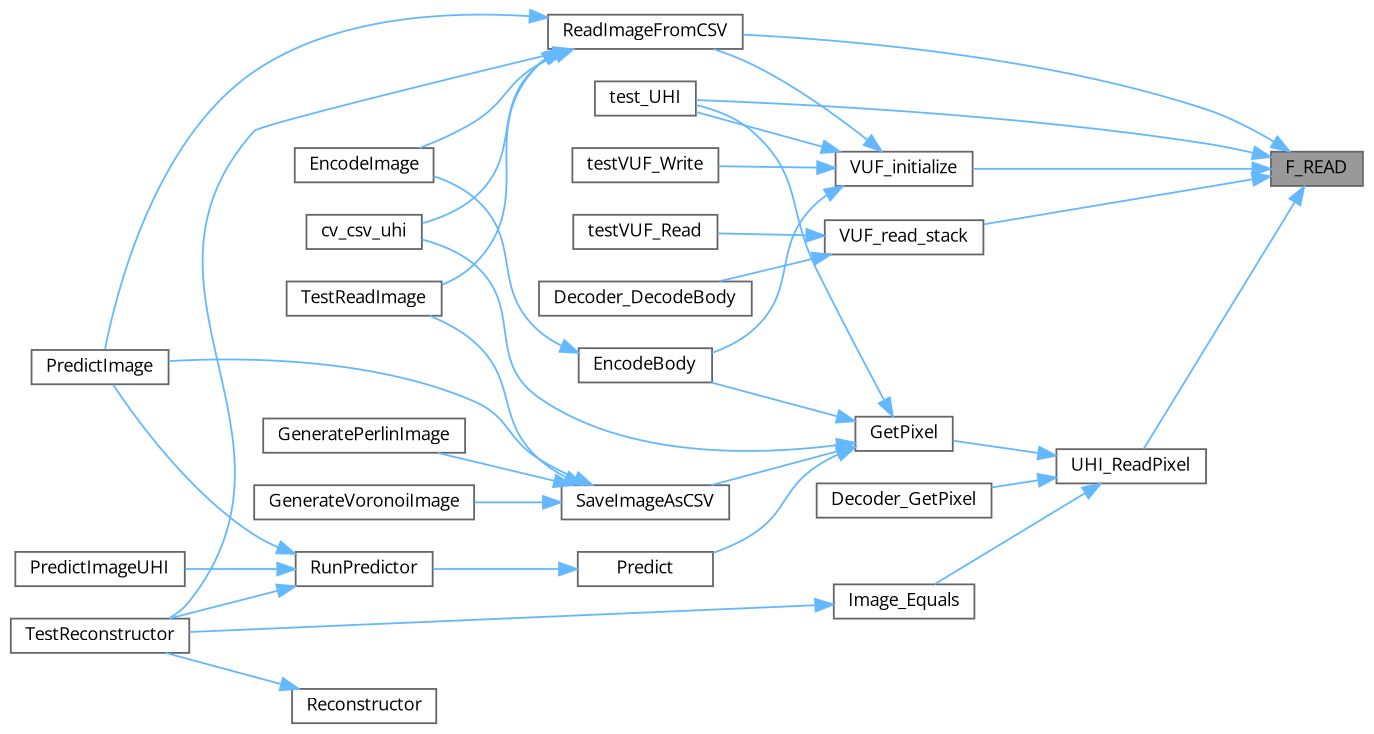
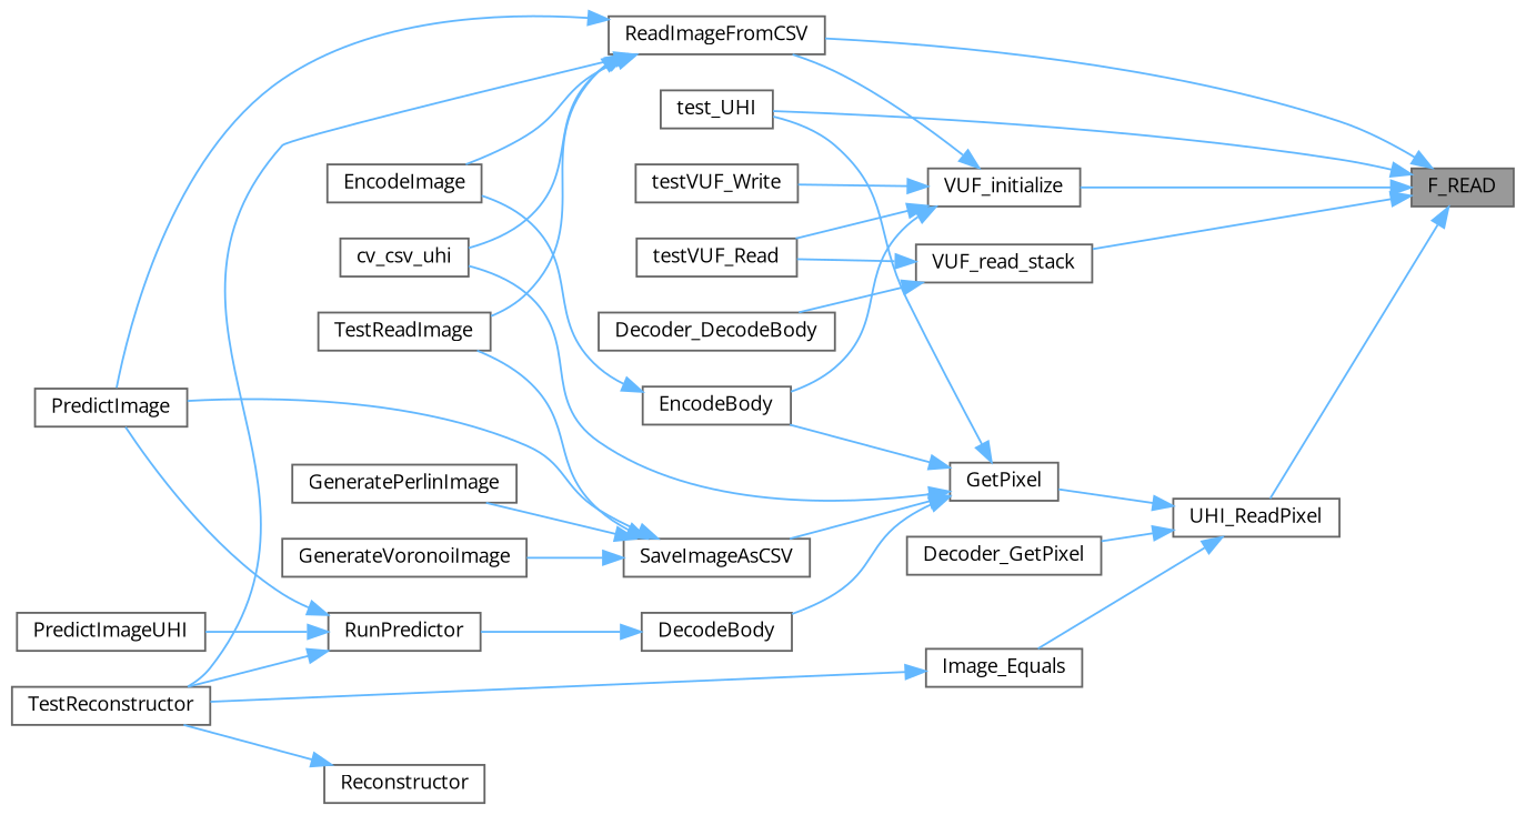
  digraph {
    fontname="Open Sans"
    rankdir=RL
    node [color=grey40 fillcolor=white fontname="Open Sans" fontsize=10 shape=box style=filled]
    edge [color=steelblue1 dir=back fontname="Open Sans" fontsize=10 labelfontname=Helvetica labelfontsize=10 style=solid]
    n1 [color=gray40 fillcolor=grey60 fontcolor=black height=0.2 label=F_READ width=0.4]
    n2 [height=0.2 label=ReadImageFromCSV width=0.4]
    n3 [height=0.2 label=UHI_ReadPixel width=0.4]
    n4 [height=0.2 label=VUF_initialize width=0.4]
    n5 [height=0.2 label=VUF_read_stack width=0.4]
    n6 [height=0.2 label=test_UHI width=0.4]
    n7 [height=0.2 label=cv_csv_uhi width=0.4]
    n8 [height=0.2 label=EncodeImage width=0.4]
    n9 [height=0.2 label=PredictImage width=0.4]
    n10 [height=0.2 label=TestReadImage width=0.4]
    n11 [height=0.2 label=TestReconstructor width=0.4]
    n12 [height=0.2 label=GetPixel width=0.4]
    n13 [height=0.2 label=Image_Equals width=0.4]
    n14 [height=0.2 label=Decoder_GetPixel width=0.4]
    n15 [height=0.2 label=EncodeBody width=0.4]
    n16 [height=0.2 label=testVUF_Read width=0.4]
    n17 [height=0.2 label=testVUF_Write width=0.4]
    n18 [height=0.2 label=Decoder_DecodeBody width=0.4]
-   n19 [height=0.2 label=Predict width=0.4]
+   n19 [height=0.2 label=DecodeBody width=0.4]
    n20 [height=0.2 label=SaveImageAsCSV width=0.4]
    n21 [height=0.2 label=RunPredictor width=0.4]
    n22 [height=0.2 label=GeneratePerlinImage width=0.4]
    n23 [height=0.2 label=GenerateVoronoiImage width=0.4]
    n24 [height=0.2 label=PredictImageUHI width=0.4]
    n25 [height=0.2 label=Reconstructor width=0.4]
    n1 -> n2
    n1 -> n3
    n1 -> n4
    n1 -> n5
    n1 -> n6
    n2 -> n7
    n2 -> n8
    n2 -> n9
    n2 -> n10
    n2 -> n11
    n3 -> n12
    n3 -> n13
    n3 -> n14
    n4 -> n2
    n4 -> n15
-   n4 -> n6
+   n4 -> n16
    n4 -> n17
    n5 -> n16
    n5 -> n18
    n12 -> n6
    n12 -> n7
    n12 -> n15
    n12 -> n19
    n12 -> n20
    n13 -> n11
    n15 -> n8
    n19 -> n21
    n20 -> n9
    n20 -> n10
    n20 -> n22
    n20 -> n23
    n21 -> n9
    n21 -> n11
    n21 -> n24
    n25 -> n11
  }
